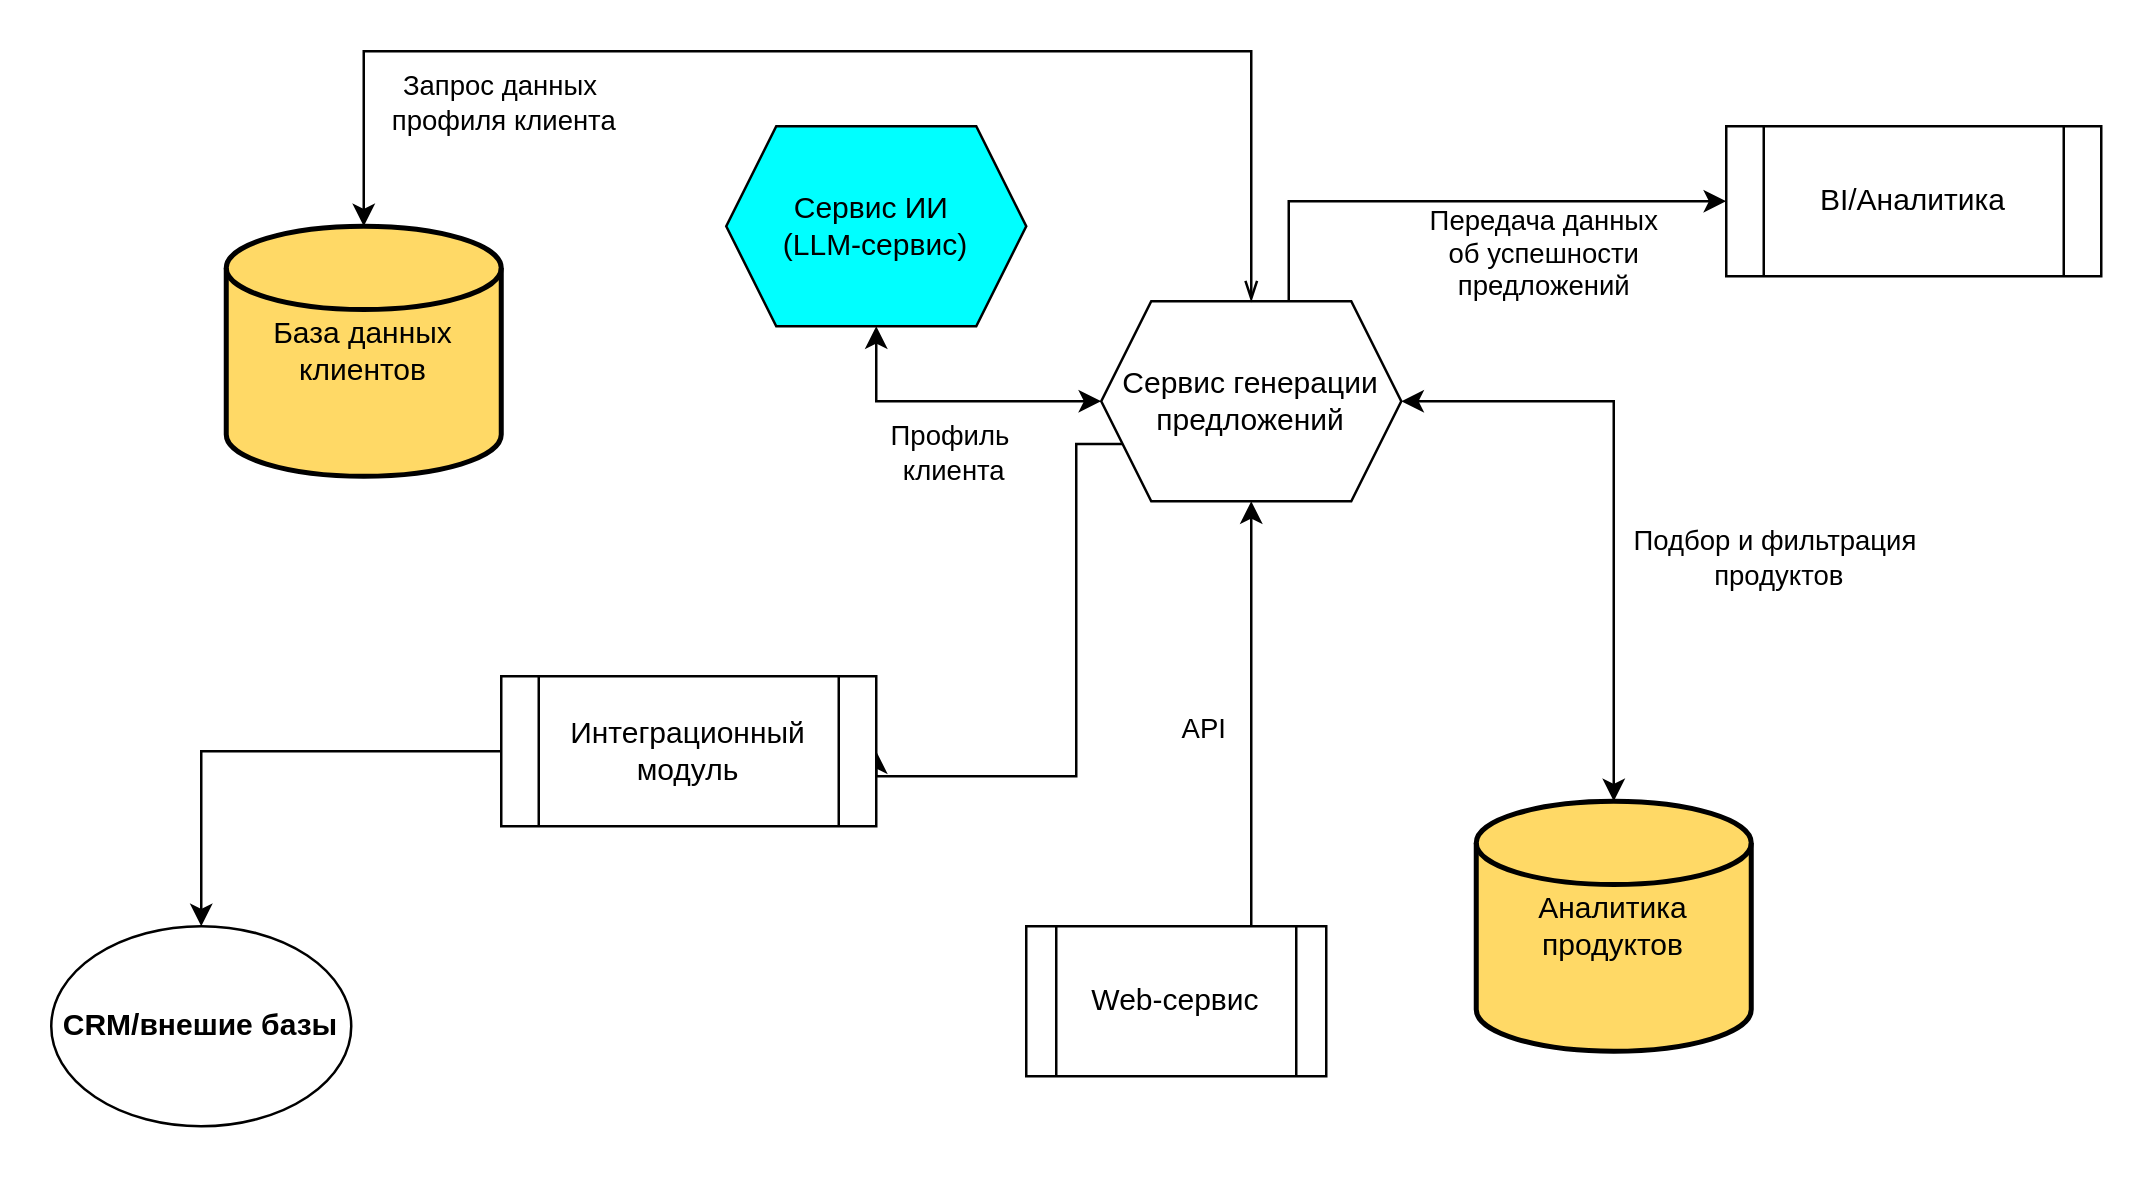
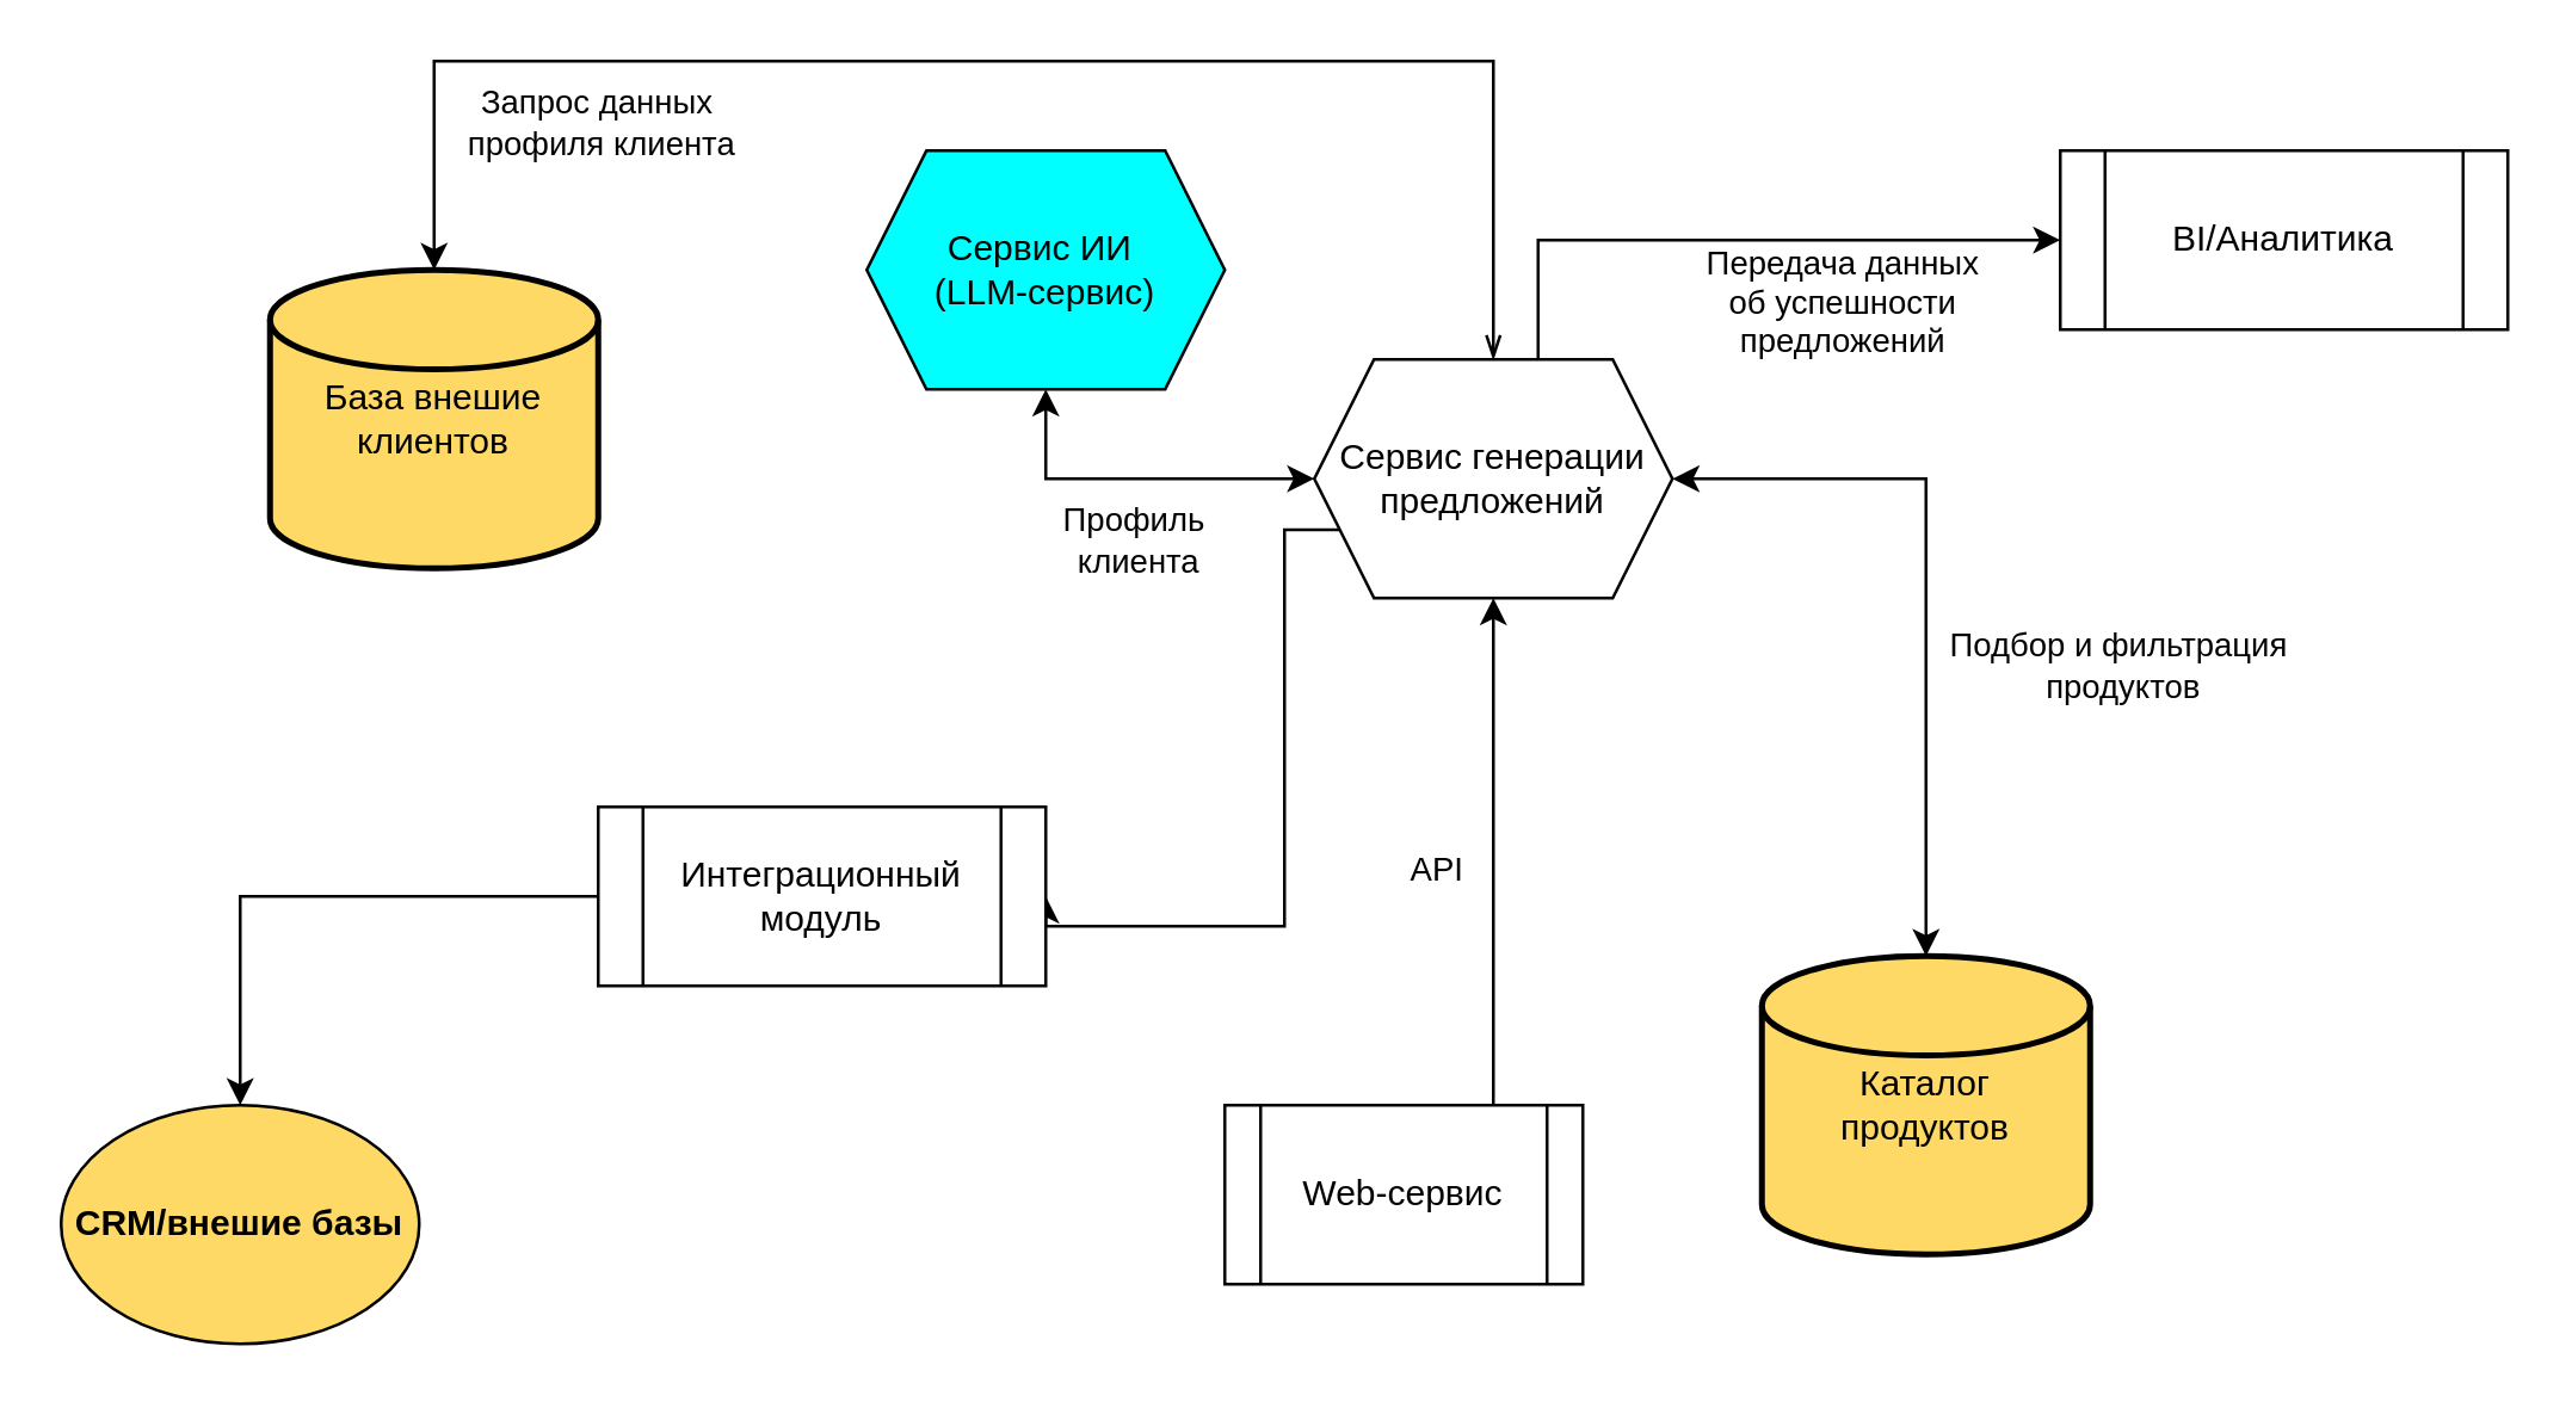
  <mxCell id="0" />
  <mxCell id="1" parent="0" />
- <mxCell id="2" value="База данных клиентов" style="strokeWidth=2;html=1;shape=mxgraph.flowchart.database;whiteSpace=wrap;fillColor=#FFD966;" vertex="1" parent="1"><mxGeometry x="90" y="90" width="110" height="100" as="geometry" /></mxCell>
+ <mxCell id="2" value="База внешие клиентов" style="strokeWidth=2;html=1;shape=mxgraph.flowchart.database;whiteSpace=wrap;fillColor=#FFD966;" vertex="1" parent="1"><mxGeometry x="90" y="90" width="110" height="100" as="geometry" /></mxCell>
  <mxCell id="3" style="edgeStyle=orthogonalEdgeStyle;rounded=0;orthogonalLoop=1;jettySize=auto;html=1;entryX=0.5;entryY=1;entryDx=0;entryDy=0;exitX=0.75;exitY=0;exitDx=0;exitDy=0;" edge="1" parent="1" source="5" target="11"><mxGeometry relative="1" as="geometry"><mxPoint x="500" y="410" as="sourcePoint" /></mxGeometry></mxCell>
  <mxCell id="4" value="API" style="edgeLabel;html=1;align=center;verticalAlign=middle;resizable=0;points=[];" vertex="1" connectable="0" parent="3"><mxGeometry x="0.118" y="-2" relative="1" as="geometry"><mxPoint x="-22" y="15" as="offset" /></mxGeometry></mxCell>
  <mxCell id="5" value="Web-сервис" style="shape=process;whiteSpace=wrap;html=1;backgroundOutline=1;fillColor=#FFFFFF;" vertex="1" parent="1"><mxGeometry x="410" y="370" width="120" height="60" as="geometry" /></mxCell>
  <mxCell id="6" style="edgeStyle=orthogonalEdgeStyle;rounded=0;orthogonalLoop=1;jettySize=auto;html=1;exitX=0;exitY=0.5;exitDx=0;exitDy=0;entryX=0.5;entryY=1;entryDx=0;entryDy=0;startArrow=classic;startFill=1;" edge="1" parent="1" source="11" target="12"><mxGeometry relative="1" as="geometry" /></mxCell>
  <mxCell id="7" value="Профиль&amp;nbsp;&lt;div&gt;клиента&lt;/div&gt;" style="edgeLabel;html=1;align=center;verticalAlign=middle;resizable=0;points=[];" vertex="1" connectable="0" parent="6"><mxGeometry x="0.03" y="3" relative="1" as="geometry"><mxPoint x="2" y="17" as="offset" /></mxGeometry></mxCell>
  <mxCell id="8" style="edgeStyle=orthogonalEdgeStyle;rounded=0;orthogonalLoop=1;jettySize=auto;html=1;exitX=0.625;exitY=0;exitDx=0;exitDy=0;entryX=0;entryY=0.5;entryDx=0;entryDy=0;" edge="1" parent="1" source="11" target="16"><mxGeometry relative="1" as="geometry" /></mxCell>
  <mxCell id="9" value="Передача данных&lt;div&gt;&amp;nbsp;об успешности&amp;nbsp;&lt;/div&gt;&lt;div&gt;предложений&lt;/div&gt;" style="edgeLabel;html=1;align=center;verticalAlign=middle;resizable=0;points=[];" vertex="1" connectable="0" parent="8"><mxGeometry x="0.311" y="3" relative="1" as="geometry"><mxPoint y="23" as="offset" /></mxGeometry></mxCell>
  <mxCell id="10" style="edgeStyle=orthogonalEdgeStyle;rounded=0;orthogonalLoop=1;jettySize=auto;html=1;exitX=0;exitY=0.75;exitDx=0;exitDy=0;entryX=1;entryY=0.5;entryDx=0;entryDy=0;" edge="1" parent="1" source="11" target="14"><mxGeometry relative="1" as="geometry"><Array as="points"><mxPoint x="430" y="177" /><mxPoint x="430" y="310" /></Array></mxGeometry></mxCell>
  <mxCell id="11" value="Сервис генерации предложений" style="shape=hexagon;perimeter=hexagonPerimeter2;whiteSpace=wrap;html=1;fixedSize=1;fillColor=default;" vertex="1" parent="1"><mxGeometry x="440" y="120" width="120" height="80" as="geometry" /></mxCell>
  <mxCell id="12" value="Сервис ИИ&amp;nbsp;&lt;div&gt;(LLM-сервис)&lt;/div&gt;" style="shape=hexagon;perimeter=hexagonPerimeter2;whiteSpace=wrap;html=1;fixedSize=1;fillColor=#00FFFF;" vertex="1" parent="1"><mxGeometry x="290" y="50" width="120" height="80" as="geometry" /></mxCell>
  <mxCell id="13" style="edgeStyle=orthogonalEdgeStyle;rounded=0;orthogonalLoop=1;jettySize=auto;html=1;exitX=0;exitY=0.5;exitDx=0;exitDy=0;entryX=0.5;entryY=0;entryDx=0;entryDy=0;" edge="1" parent="1" source="14" target="21"><mxGeometry relative="1" as="geometry" /></mxCell>
  <mxCell id="14" value="Интеграционный модуль" style="shape=process;whiteSpace=wrap;html=1;backgroundOutline=1;" vertex="1" parent="1"><mxGeometry x="200" y="270" width="150" height="60" as="geometry" /></mxCell>
- <mxCell id="15" value="Аналитика&lt;div&gt;продуктов&lt;/div&gt;" style="strokeWidth=2;html=1;shape=mxgraph.flowchart.database;whiteSpace=wrap;fillColor=#FFD966;" vertex="1" parent="1"><mxGeometry x="590" y="320" width="110" height="100" as="geometry" /></mxCell>
+ <mxCell id="15" value="Каталог&lt;div&gt;продуктов&lt;/div&gt;" style="strokeWidth=2;html=1;shape=mxgraph.flowchart.database;whiteSpace=wrap;fillColor=#FFD966;" vertex="1" parent="1"><mxGeometry x="590" y="320" width="110" height="100" as="geometry" /></mxCell>
  <mxCell id="16" value="BI/Аналитика" style="shape=process;whiteSpace=wrap;html=1;backgroundOutline=1;" vertex="1" parent="1"><mxGeometry x="690" y="50" width="150" height="60" as="geometry" /></mxCell>
  <mxCell id="17" style="edgeStyle=orthogonalEdgeStyle;rounded=0;orthogonalLoop=1;jettySize=auto;html=1;exitX=1;exitY=0.5;exitDx=0;exitDy=0;entryX=0.5;entryY=0;entryDx=0;entryDy=0;entryPerimeter=0;startArrow=classic;startFill=1;" edge="1" parent="1" source="11" target="15"><mxGeometry relative="1" as="geometry" /></mxCell>
  <mxCell id="18" value="Подбор и фильтрация&amp;nbsp;&lt;div&gt;продуктов&lt;/div&gt;" style="edgeLabel;html=1;align=center;verticalAlign=middle;resizable=0;points=[];" vertex="1" connectable="0" parent="17"><mxGeometry x="-0.235" y="-3" relative="1" as="geometry"><mxPoint x="68" y="53" as="offset" /></mxGeometry></mxCell>
  <mxCell id="19" style="edgeStyle=orthogonalEdgeStyle;rounded=0;orthogonalLoop=1;jettySize=auto;html=1;exitX=0.5;exitY=0;exitDx=0;exitDy=0;entryX=0.5;entryY=0;entryDx=0;entryDy=0;entryPerimeter=0;startArrow=openThin;startFill=0;" edge="1" parent="1" source="11" target="2"><mxGeometry relative="1" as="geometry"><Array as="points"><mxPoint x="500" y="20" /><mxPoint x="145" y="20" /></Array></mxGeometry></mxCell>
  <mxCell id="20" value="Запрос данных&amp;nbsp;&lt;div&gt;профиля клиента&lt;/div&gt;" style="edgeLabel;html=1;align=center;verticalAlign=middle;resizable=0;points=[];" vertex="1" connectable="0" parent="19"><mxGeometry x="0.105" relative="1" as="geometry"><mxPoint x="-110" y="20" as="offset" /></mxGeometry></mxCell>
- <mxCell id="21" value="&lt;b&gt;CRM/внешие базы&lt;/b&gt;" style="ellipse;whiteSpace=wrap;html=1;" vertex="1" parent="1"><mxGeometry x="20" y="370" width="120" height="80" as="geometry" /></mxCell>
+ <mxCell id="21" value="&lt;b&gt;CRM/внешие базы&lt;/b&gt;" style="ellipse;whiteSpace=wrap;html=1;fillColor=#ffd966;" vertex="1" parent="1"><mxGeometry x="20" y="370" width="120" height="80" as="geometry" /></mxCell>
